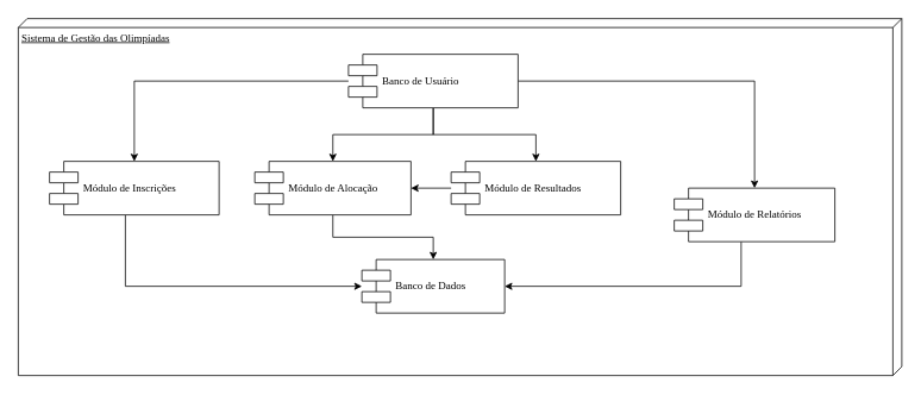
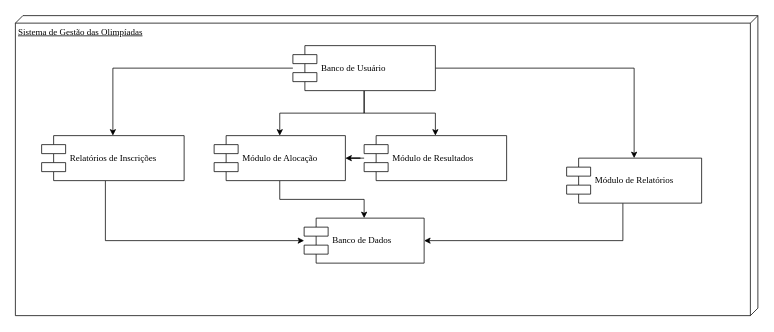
  <mxCell id="0" />
  <mxCell id="1" parent="0" />
  <mxCell id="2" value="Sistema de Gestão das Olimpíadas" style="verticalAlign=top;align=left;spacingTop=8;spacingLeft=2;spacingRight=12;shape=cube;size=10;direction=south;fontStyle=4;html=1;rounded=0;shadow=0;comic=0;labelBackgroundColor=none;strokeWidth=1;fontFamily=Verdana;fontSize=12" parent="1" vertex="1"><mxGeometry x="20" y="20" width="990" height="400" as="geometry" /></mxCell>
  <mxCell id="3" style="edgeStyle=orthogonalEdgeStyle;rounded=0;orthogonalLoop=1;jettySize=auto;html=1;" edge="1" parent="1" source="7" target="9"><mxGeometry relative="1" as="geometry" /></mxCell>
  <mxCell id="4" style="edgeStyle=orthogonalEdgeStyle;rounded=0;orthogonalLoop=1;jettySize=auto;html=1;" edge="1" parent="1" source="7" target="11"><mxGeometry relative="1" as="geometry" /></mxCell>
  <mxCell id="5" style="edgeStyle=orthogonalEdgeStyle;rounded=0;orthogonalLoop=1;jettySize=auto;html=1;" edge="1" parent="1" source="7" target="13"><mxGeometry relative="1" as="geometry" /></mxCell>
  <mxCell id="6" style="edgeStyle=orthogonalEdgeStyle;rounded=0;orthogonalLoop=1;jettySize=auto;html=1;" edge="1" parent="1" source="7" target="15"><mxGeometry relative="1" as="geometry" /></mxCell>
  <mxCell id="7" value="Banco de Usuário" style="shape=component;align=left;spacingLeft=36;rounded=0;shadow=0;comic=0;labelBackgroundColor=none;strokeWidth=1;fontFamily=Verdana;fontSize=12;html=1;" parent="1" vertex="1"><mxGeometry x="390" y="60" width="190" height="60" as="geometry" /></mxCell>
  <mxCell id="8" style="edgeStyle=orthogonalEdgeStyle;rounded=0;orthogonalLoop=1;jettySize=auto;html=1;" edge="1" parent="1" source="9" target="16"><mxGeometry relative="1" as="geometry"><Array as="points"><mxPoint x="140" y="320" /></Array></mxGeometry></mxCell>
- <mxCell id="9" value="Módulo de Inscrições" style="shape=component;align=left;spacingLeft=36;rounded=0;shadow=0;comic=0;labelBackgroundColor=none;strokeWidth=1;fontFamily=Verdana;fontSize=12;html=1;" vertex="1" parent="1"><mxGeometry x="55" y="180" width="190" height="60" as="geometry" /></mxCell>
+ <mxCell id="9" value="Relatórios de Inscrições" style="shape=component;align=left;spacingLeft=36;rounded=0;shadow=0;comic=0;labelBackgroundColor=none;strokeWidth=1;fontFamily=Verdana;fontSize=12;html=1;" vertex="1" parent="1"><mxGeometry x="55" y="180" width="190" height="60" as="geometry" /></mxCell>
  <mxCell id="10" style="edgeStyle=orthogonalEdgeStyle;rounded=0;orthogonalLoop=1;jettySize=auto;html=1;" edge="1" parent="1" source="11" target="16"><mxGeometry relative="1" as="geometry" /></mxCell>
  <mxCell id="11" value="Módulo de Alocação" style="shape=component;align=left;spacingLeft=36;rounded=0;shadow=0;comic=0;labelBackgroundColor=none;strokeWidth=1;fontFamily=Verdana;fontSize=12;html=1;" vertex="1" parent="1"><mxGeometry x="285" y="180" width="175" height="60" as="geometry" /></mxCell>
  <mxCell id="12" style="edgeStyle=orthogonalEdgeStyle;rounded=0;orthogonalLoop=1;jettySize=auto;html=1;" edge="1" parent="1" source="13" target="11"><mxGeometry relative="1" as="geometry" /></mxCell>
- <mxCell id="13" value="Módulo de Resultados" style="shape=component;align=left;spacingLeft=36;rounded=0;shadow=0;comic=0;labelBackgroundColor=none;strokeWidth=1;fontFamily=Verdana;fontSize=12;html=1;" vertex="1" parent="1"><mxGeometry x="505" y="180" width="190" height="60" as="geometry" /></mxCell>
+ <mxCell id="13" value="Módulo de Resultados" style="shape=component;align=left;spacingLeft=36;rounded=0;shadow=0;comic=0;labelBackgroundColor=none;strokeWidth=1;fontFamily=Verdana;fontSize=12;html=1;" vertex="1" parent="1"><mxGeometry x="485" y="180" width="190" height="60" as="geometry" /></mxCell>
  <mxCell id="14" style="edgeStyle=orthogonalEdgeStyle;rounded=0;orthogonalLoop=1;jettySize=auto;html=1;" edge="1" parent="1" source="15" target="16"><mxGeometry relative="1" as="geometry"><Array as="points"><mxPoint x="830" y="320" /></Array></mxGeometry></mxCell>
  <mxCell id="15" value="Módulo de Relatórios" style="shape=component;align=left;spacingLeft=36;rounded=0;shadow=0;comic=0;labelBackgroundColor=none;strokeWidth=1;fontFamily=Verdana;fontSize=12;html=1;" vertex="1" parent="1"><mxGeometry x="755" y="210" width="180" height="60" as="geometry" /></mxCell>
  <mxCell id="16" value="Banco de Dados" style="shape=component;align=left;spacingLeft=36;rounded=0;shadow=0;comic=0;labelBackgroundColor=none;strokeWidth=1;fontFamily=Verdana;fontSize=12;html=1;" vertex="1" parent="1"><mxGeometry x="405" y="290" width="160" height="60" as="geometry" /></mxCell>
